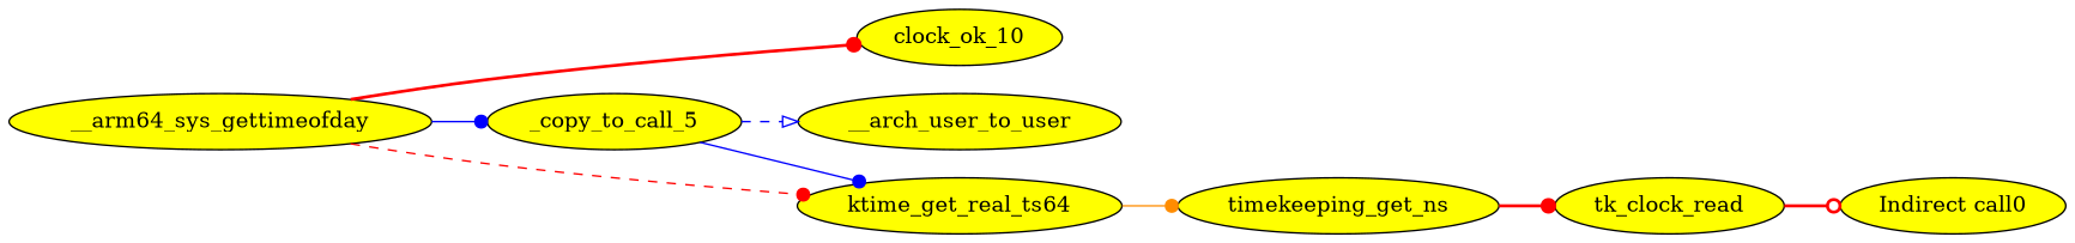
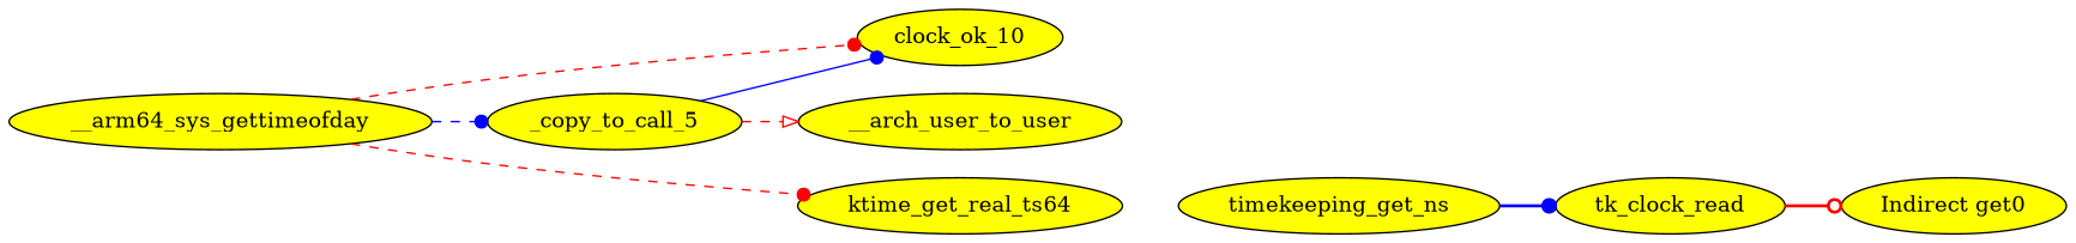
  digraph {
    fontname="DejaVu Serif"
    rankdir=LR
    node [fillcolor=yellow fontname="DejaVu Serif" style=filled]
    edge [arrowhead=dot color=blue fontname="DejaVu Serif" style=dashed]
    n1 [label=clock_ok_10]
    __arm64_sys_gettimeofday
    n3 [label=_copy_to_call_5]
    ktime_get_real_ts64
    n5 [label=__arch_user_to_user]
    timekeeping_get_ns
    tk_clock_read
-   "Indirect call0"
-   __arm64_sys_gettimeofday -> n1 [color=red edgeid=1 style=bold]
-   __arm64_sys_gettimeofday -> n3 [edgeid=2 style=solid]
+   "Indirect call0" [label="Indirect get0"]
+   __arm64_sys_gettimeofday -> n1 [color=red edgeid=1]
+   __arm64_sys_gettimeofday -> n3 [edgeid=2]
    __arm64_sys_gettimeofday -> ktime_get_real_ts64 [color=red edgeid=5]
-   n3 -> ktime_get_real_ts64 [edgeid=3 style=solid]
-   n3 -> n5 [arrowhead=onormal edgeid=4]
-   ktime_get_real_ts64 -> timekeeping_get_ns [color=darkorange edgeid=6 style=solid]
-   timekeeping_get_ns -> tk_clock_read [color=red edgeid=7 style=bold]
+   n3 -> n1 [edgeid=3 style=solid]
+   n3 -> n5 [arrowhead=onormal color=red edgeid=4]
+   timekeeping_get_ns -> tk_clock_read [edgeid=7 style=bold]
    tk_clock_read -> "Indirect call0" [arrowhead=odot color=red edgeid=8 style=bold]
  }
